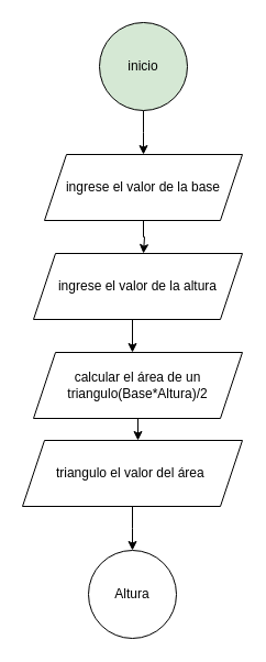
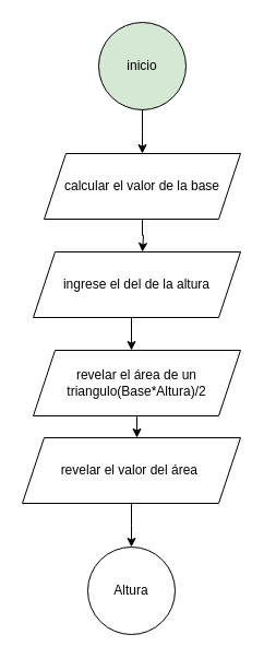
  <mxCell id="0" />
  <mxCell id="1" parent="0" />
  <mxCell id="2" value="" style="edgeStyle=orthogonalEdgeStyle;rounded=0;orthogonalLoop=1;jettySize=auto;html=1;" edge="1" parent="1" source="3"><mxGeometry relative="1" as="geometry"><mxPoint x="130" y="140" as="targetPoint" /></mxGeometry></mxCell>
  <mxCell id="3" value="&lt;font style=&quot;vertical-align: inherit;&quot;&gt;&lt;font style=&quot;vertical-align: inherit;&quot;&gt;inicio&lt;/font&gt;&lt;/font&gt;" style="ellipse;whiteSpace=wrap;html=1;aspect=fixed;fillColor=#d5e8d4;" vertex="1" parent="1"><mxGeometry x="90" y="20" width="80" height="80" as="geometry" /></mxCell>
  <mxCell id="4" value="" style="edgeStyle=orthogonalEdgeStyle;rounded=0;orthogonalLoop=1;jettySize=auto;html=1;" edge="1" parent="1" source="5"><mxGeometry relative="1" as="geometry"><mxPoint x="130" y="230" as="targetPoint" /><Array as="points"><mxPoint x="130" y="215" /><mxPoint x="131" y="215" /></Array></mxGeometry></mxCell>
- <mxCell id="5" value="&lt;font style=&quot;vertical-align: inherit;&quot;&gt;&lt;font style=&quot;vertical-align: inherit;&quot;&gt;ingrese el valor de la base&lt;/font&gt;&lt;/font&gt;" style="shape=parallelogram;perimeter=parallelogramPerimeter;whiteSpace=wrap;html=1;fixedSize=1;" vertex="1" parent="1"><mxGeometry x="40" y="140" width="180" height="60" as="geometry" /></mxCell>
+ <mxCell id="5" value="&lt;font style=&quot;vertical-align: inherit;&quot;&gt;&lt;font style=&quot;vertical-align: inherit;&quot;&gt;calcular el valor de la base&lt;/font&gt;&lt;/font&gt;" style="shape=parallelogram;perimeter=parallelogramPerimeter;whiteSpace=wrap;html=1;fixedSize=1;" vertex="1" parent="1"><mxGeometry x="40" y="140" width="180" height="60" as="geometry" /></mxCell>
  <mxCell id="6" value="" style="edgeStyle=orthogonalEdgeStyle;rounded=0;orthogonalLoop=1;jettySize=auto;html=1;" edge="1" parent="1" source="7"><mxGeometry relative="1" as="geometry"><mxPoint x="120" y="320" as="targetPoint" /><Array as="points"><mxPoint x="120" y="320" /><mxPoint x="121" y="320" /></Array></mxGeometry></mxCell>
- <mxCell id="7" value="&lt;font style=&quot;vertical-align: inherit;&quot;&gt;&lt;font style=&quot;vertical-align: inherit;&quot;&gt;ingrese el valor de la altura&lt;/font&gt;&lt;/font&gt;" style="shape=parallelogram;perimeter=parallelogramPerimeter;whiteSpace=wrap;html=1;fixedSize=1;" vertex="1" parent="1"><mxGeometry x="30" y="230" width="190" height="60" as="geometry" /></mxCell>
+ <mxCell id="7" value="&lt;font style=&quot;vertical-align: inherit;&quot;&gt;&lt;font style=&quot;vertical-align: inherit;&quot;&gt;ingrese el del de la altura&lt;/font&gt;&lt;/font&gt;" style="shape=parallelogram;perimeter=parallelogramPerimeter;whiteSpace=wrap;html=1;fixedSize=1;" vertex="1" parent="1"><mxGeometry x="30" y="230" width="190" height="60" as="geometry" /></mxCell>
  <mxCell id="8" value="" style="edgeStyle=orthogonalEdgeStyle;rounded=0;orthogonalLoop=1;jettySize=auto;html=1;" edge="1" parent="1" source="9"><mxGeometry relative="1" as="geometry"><mxPoint x="125" y="400" as="targetPoint" /></mxGeometry></mxCell>
- <mxCell id="9" value="&lt;font style=&quot;vertical-align: inherit;&quot;&gt;&lt;font style=&quot;vertical-align: inherit;&quot;&gt;&lt;font style=&quot;vertical-align: inherit;&quot;&gt;&lt;font style=&quot;vertical-align: inherit;&quot;&gt;calcular el área de un triangulo(Base*Altura)/2&lt;/font&gt;&lt;/font&gt;&lt;/font&gt;&lt;/font&gt;" style="shape=parallelogram;perimeter=parallelogramPerimeter;whiteSpace=wrap;html=1;fixedSize=1;" vertex="1" parent="1"><mxGeometry x="30" y="320" width="190" height="60" as="geometry" /></mxCell>
+ <mxCell id="9" value="&lt;font style=&quot;vertical-align: inherit;&quot;&gt;&lt;font style=&quot;vertical-align: inherit;&quot;&gt;&lt;font style=&quot;vertical-align: inherit;&quot;&gt;&lt;font style=&quot;vertical-align: inherit;&quot;&gt;revelar el área de un triangulo(Base*Altura)/2&lt;/font&gt;&lt;/font&gt;&lt;/font&gt;&lt;/font&gt;" style="shape=parallelogram;perimeter=parallelogramPerimeter;whiteSpace=wrap;html=1;fixedSize=1;" vertex="1" parent="1"><mxGeometry x="30" y="320" width="190" height="60" as="geometry" /></mxCell>
  <mxCell id="10" value="" style="edgeStyle=orthogonalEdgeStyle;rounded=0;orthogonalLoop=1;jettySize=auto;html=1;" edge="1" parent="1" source="11"><mxGeometry relative="1" as="geometry"><mxPoint x="120" y="500" as="targetPoint" /></mxGeometry></mxCell>
- <mxCell id="11" value="&lt;font style=&quot;vertical-align: inherit;&quot;&gt;&lt;font style=&quot;vertical-align: inherit;&quot;&gt;triangulo el valor del área&amp;nbsp;&lt;/font&gt;&lt;/font&gt;" style="shape=parallelogram;perimeter=parallelogramPerimeter;whiteSpace=wrap;html=1;fixedSize=1;" vertex="1" parent="1"><mxGeometry x="20" y="400" width="200" height="60" as="geometry" /></mxCell>
+ <mxCell id="11" value="&lt;font style=&quot;vertical-align: inherit;&quot;&gt;&lt;font style=&quot;vertical-align: inherit;&quot;&gt;revelar el valor del área&amp;nbsp;&lt;/font&gt;&lt;/font&gt;" style="shape=parallelogram;perimeter=parallelogramPerimeter;whiteSpace=wrap;html=1;fixedSize=1;" vertex="1" parent="1"><mxGeometry x="20" y="400" width="200" height="60" as="geometry" /></mxCell>
  <mxCell id="12" value="&lt;font style=&quot;vertical-align: inherit;&quot;&gt;&lt;font style=&quot;vertical-align: inherit;&quot;&gt;Altura&lt;/font&gt;&lt;/font&gt;" style="ellipse;whiteSpace=wrap;html=1;" vertex="1" parent="1"><mxGeometry x="80" y="500" width="80" height="80" as="geometry" /></mxCell>
